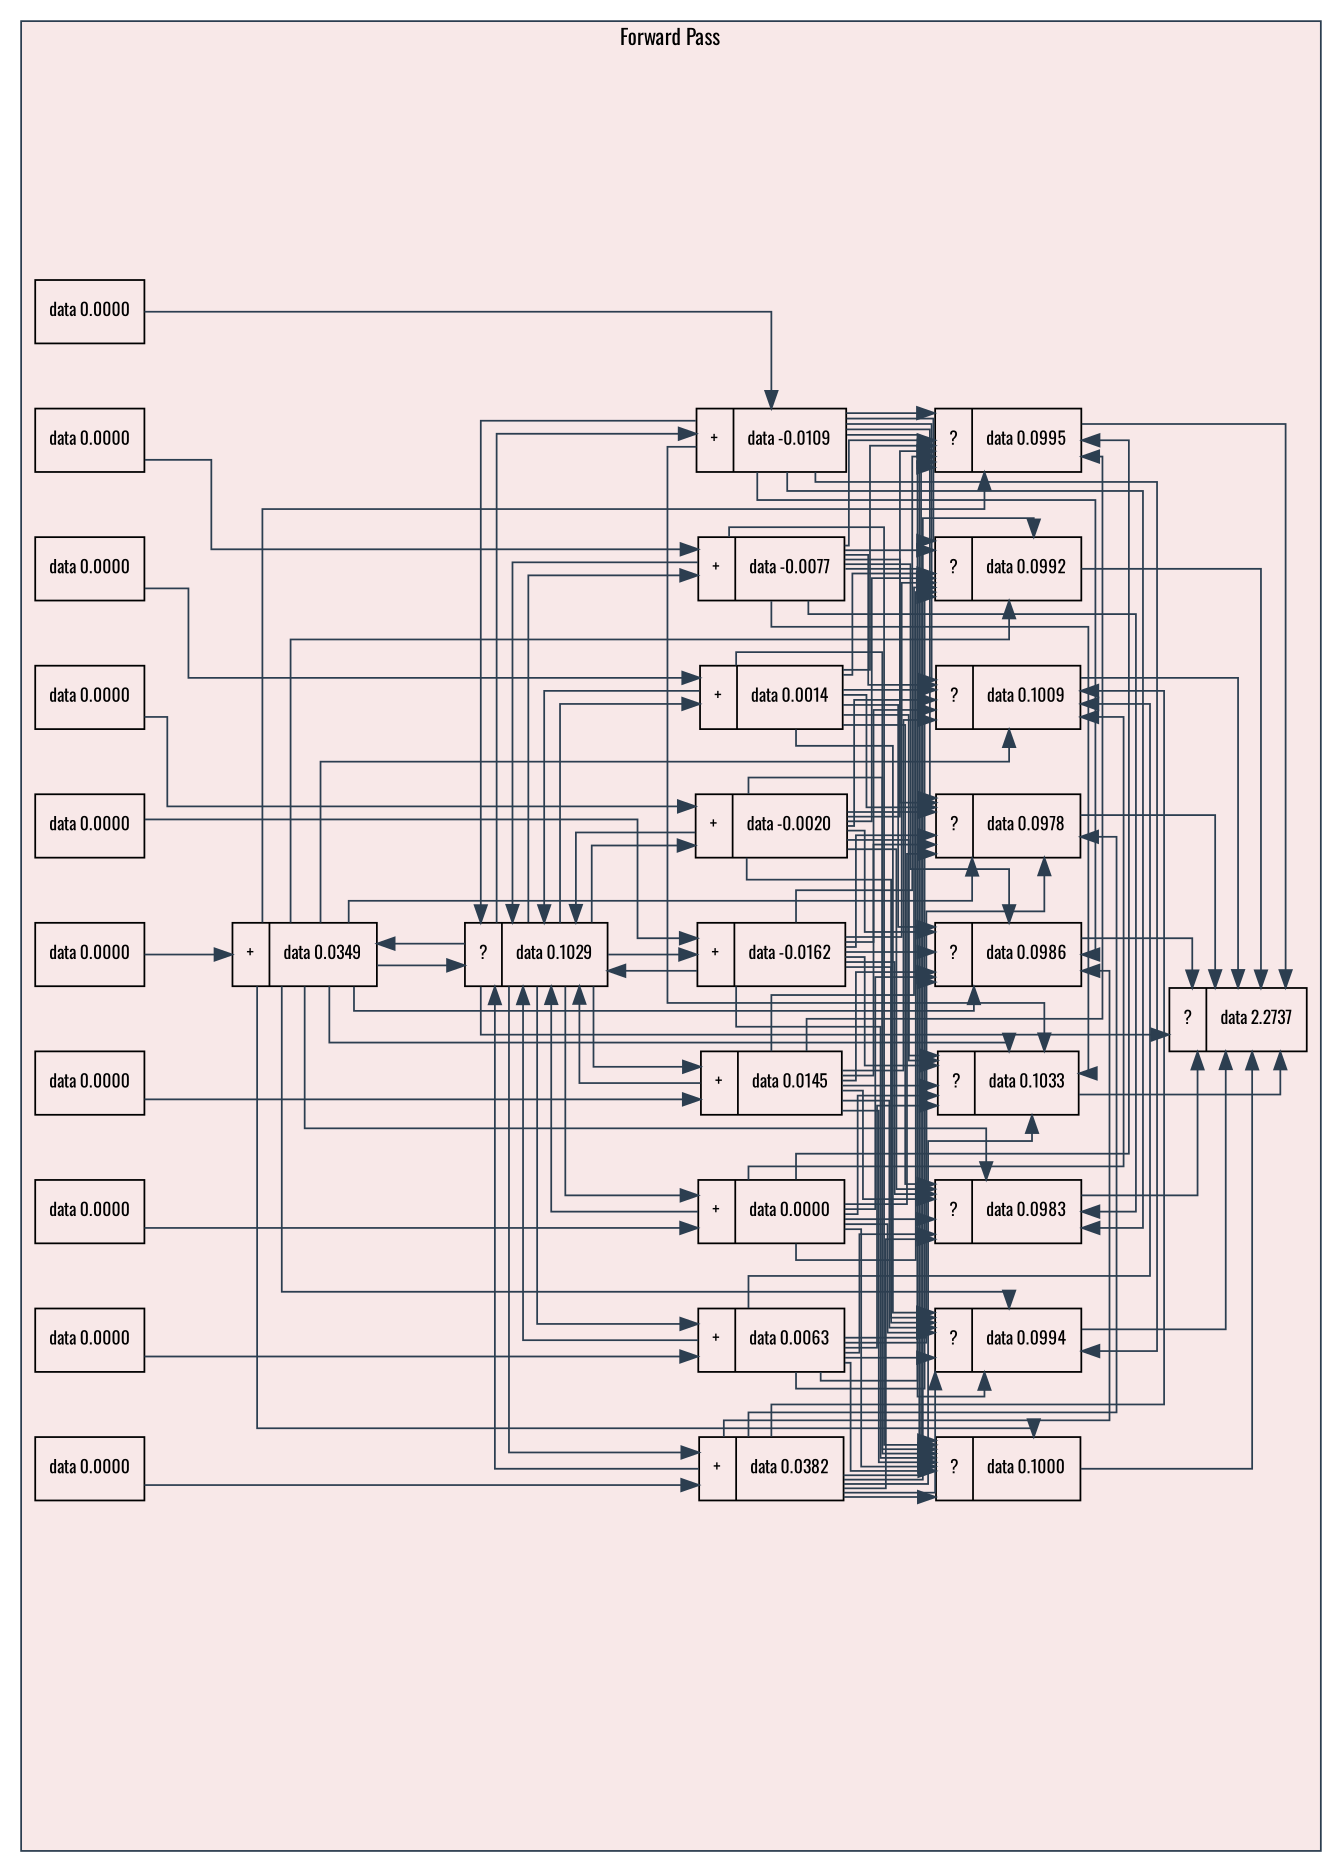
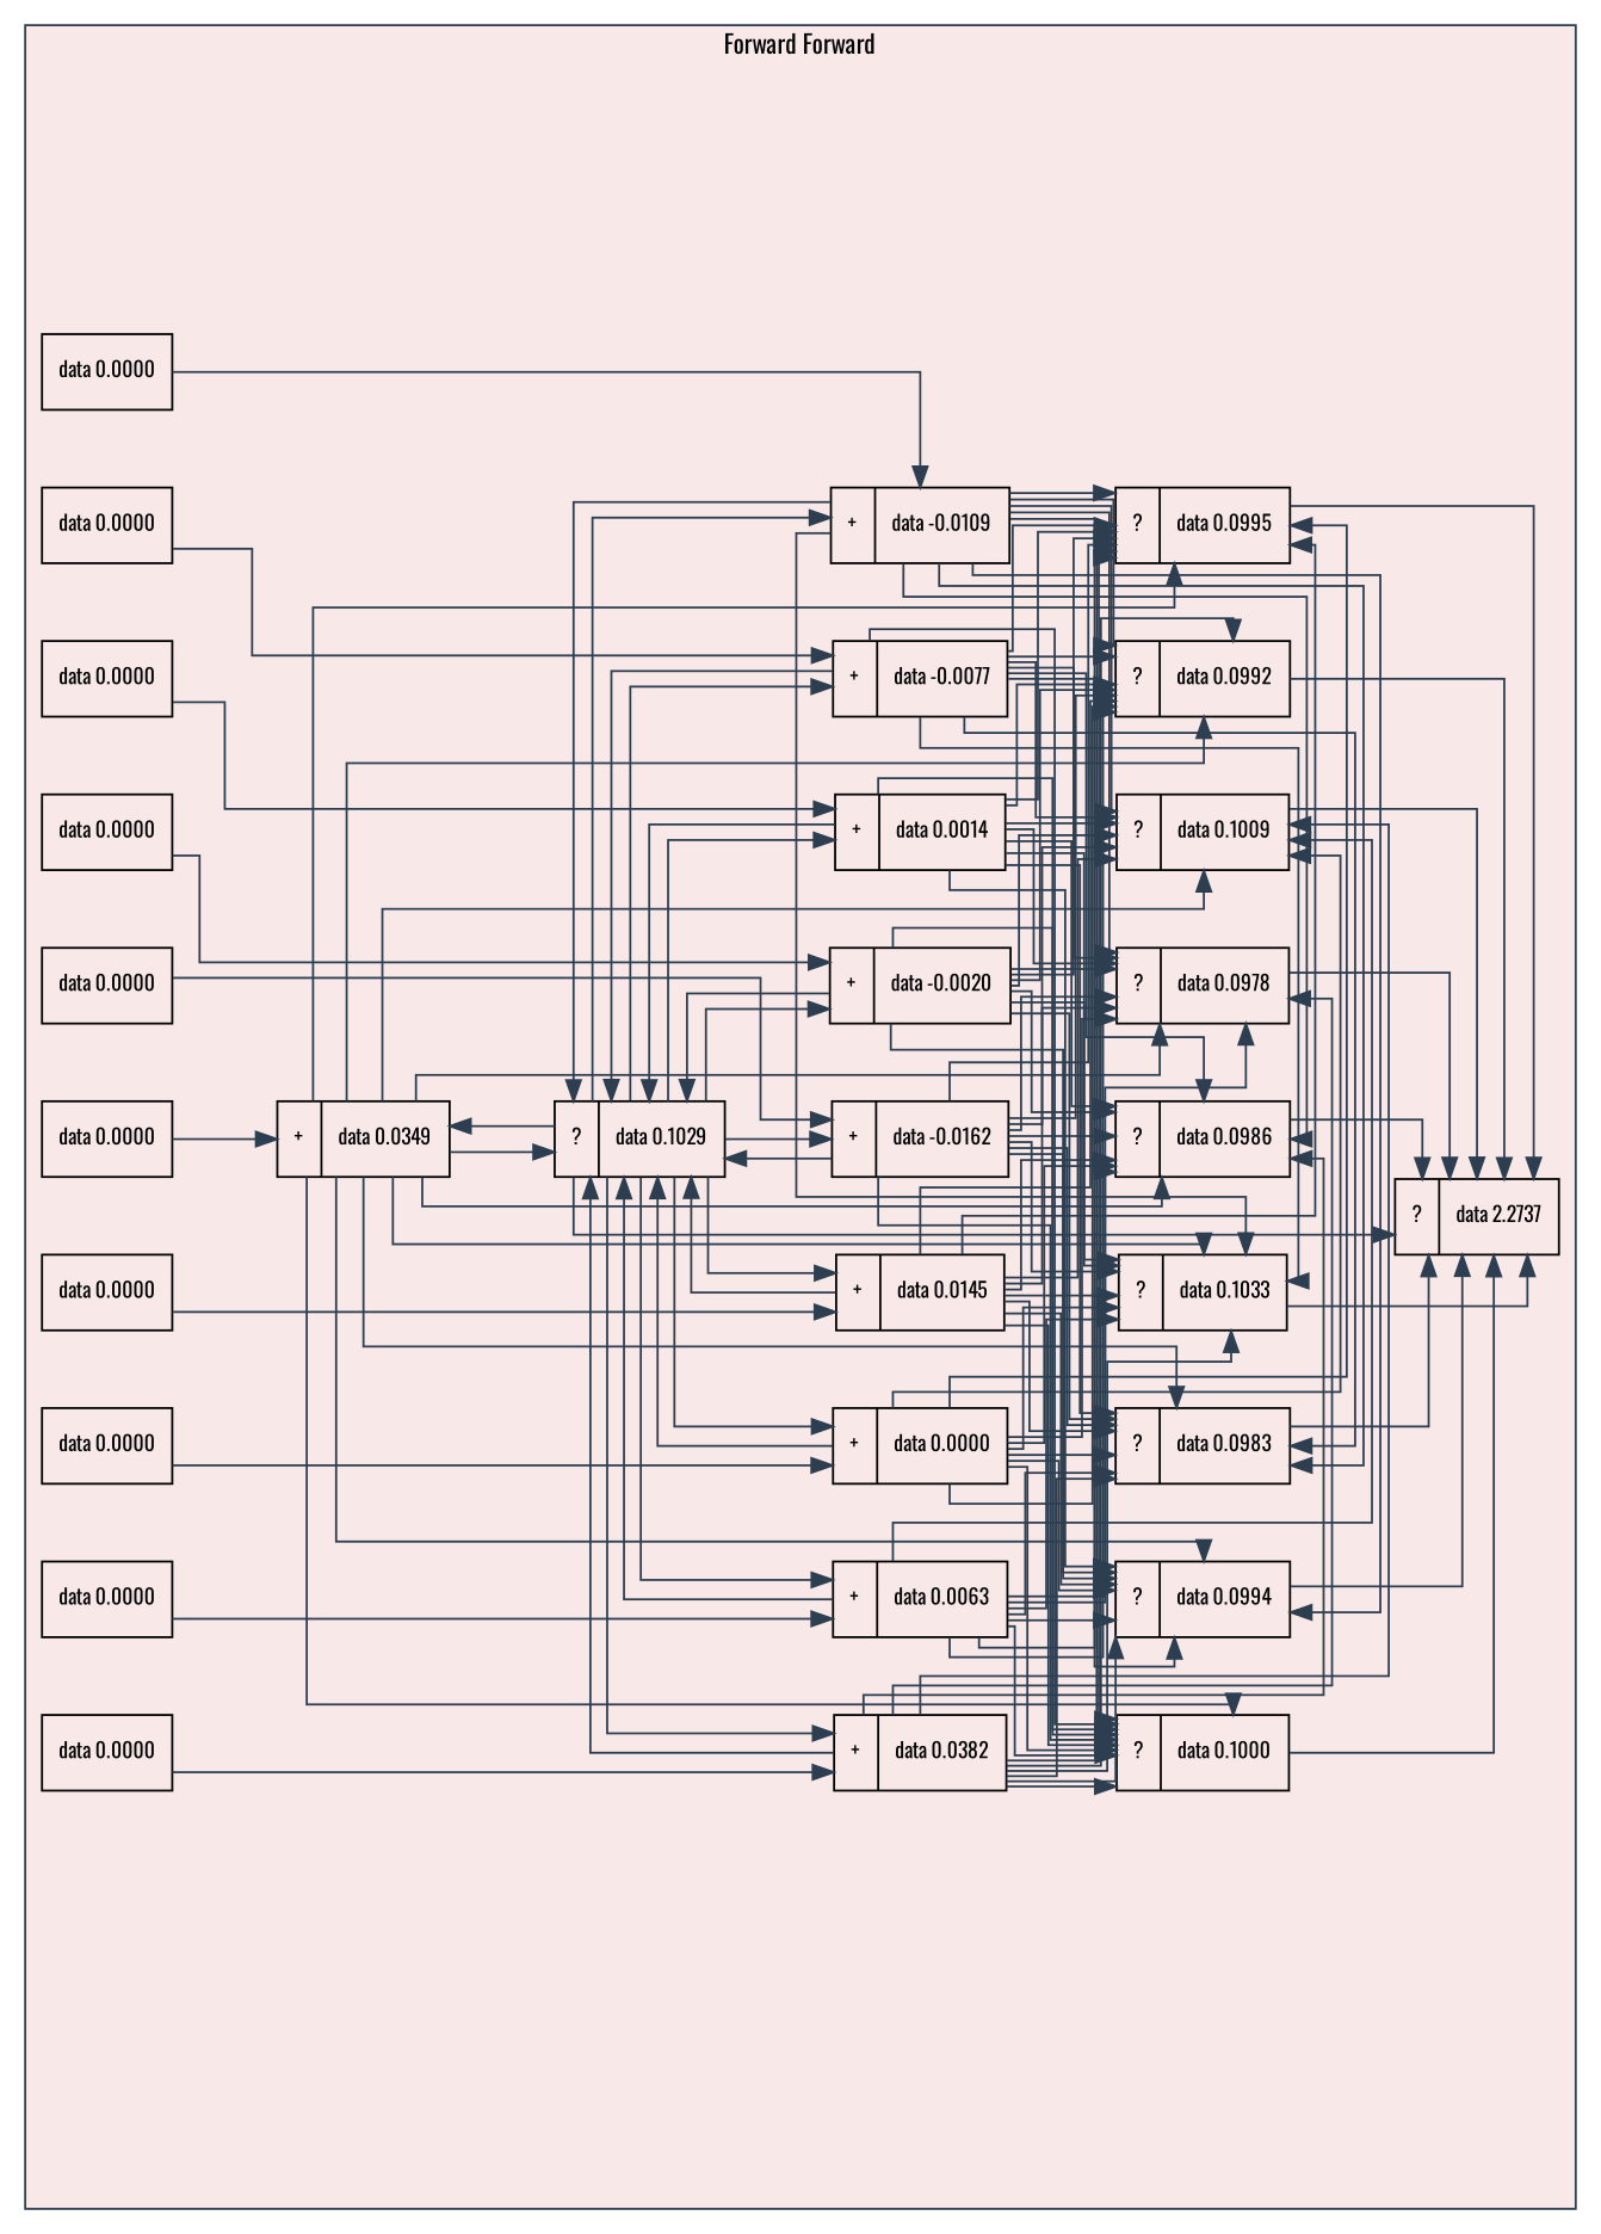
  digraph {
    bgcolor="#ffffff"
    compound=true
    nodesep=0.5
    rankdir=LR
    ranksep=0.7
    splines=ortho
    title="Forward Computation Graph"
    fontname=Oswald
    node [fillcolor="#f8e8e8" fontsize=10 shape=record style=filled fontname=Oswald]
    edge [color="#2c3e50" weight=2 fontname=Oswald]
    n1 [label="{data 0.0000}"]
    n2 [label="{data 0.0000}"]
    n3 [label="{data 0.0000}"]
    n4 [label="{data 0.0000}"]
    n5 [label="{data 0.0000}"]
    n6 [label="{data 0.0000}"]
    n7 [label="{data 0.0000}"]
    n8 [label="{data 0.0000}"]
    n9 [label="{data 0.0000}"]
    n10 [label="{data 0.0000}"]
    n11 [label="{+ | data 0.0349}"]
    n12 [label="{+ | data 0.0014}"]
    n13 [label="{+ | data -0.0020}"]
    n14 [label="{+ | data -0.0162}"]
    n15 [label="{+ | data 0.0145}"]
    n16 [label="{+ | data 0.0000}"]
    n17 [label="{+ | data 0.0063}"]
    n18 [label="{+ | data 0.0382}"]
    n19 [label="{+ | data -0.0109}"]
    n20 [label="{+ | data -0.0077}"]
    n21 [label="{? | data 0.1029}"]
    n22 [label="{? | data 0.0995}"]
    n23 [label="{? | data 0.0992}"]
    n24 [label="{? | data 0.0978}"]
    n25 [label="{? | data 0.1009}"]
    n26 [label="{? | data 0.0994}"]
    n27 [label="{? | data 0.1000}"]
    n28 [label="{? | data 0.1033}"]
    n29 [label="{? | data 0.0983}"]
    n30 [label="{? | data 0.0986}"]
    n31 [label="{? | data 2.2737}"]
    subgraph cluster_1 {
      color="#2c3e50"
      fillcolor="#f8e8e8"
      fontsize=12
-     label="Forward Pass"
+     label="Forward Forward"
      style=filled
      n11
      n12
      n13
      n14
      n15
      n16
      n17
      n18
      n19
      n20
      n21
      n22
      n23
      n24
      n25
      n26
      n27
      n28
      n29
      n30
      n31
      subgraph sub_2 {
        color="#2c3e50"
        fillcolor="#f8e8e8"
        fontsize=12
        label="Forward Pass"
        rank=same
        style=filled
        n1
        n2
        n3
        n4
        n5
        n6
        n7
        n8
        n9
        n10
      }
    }
    n1 -> n11
    n2 -> n12
    n3 -> n13
    n4 -> n14
    n5 -> n15
    n6 -> n16
    n7 -> n17
    n8 -> n18
    n9 -> n19
    n10 -> n20
    n11 -> n21
    n11 -> n22
    n11 -> n23
    n11 -> n24
    n11 -> n25
    n11 -> n26
    n11 -> n27
    n11 -> n28
    n11 -> n29
    n11 -> n30
    n12 -> n21
    n12 -> n22
    n12 -> n23
    n12 -> n24
    n12 -> n25
    n12 -> n26
    n12 -> n27
    n12 -> n28
    n12 -> n29
    n12 -> n30
    n13 -> n21
    n13 -> n22
    n13 -> n23
    n13 -> n24
    n13 -> n25
    n13 -> n26
    n13 -> n27
    n13 -> n28
    n13 -> n29
    n13 -> n30
    n14 -> n21
    n14 -> n22
    n14 -> n23
    n14 -> n24
    n14 -> n25
    n14 -> n26
    n14 -> n27
    n14 -> n28
    n14 -> n29
    n14 -> n30
    n15 -> n21
    n15 -> n22
    n15 -> n23
    n15 -> n24
    n15 -> n25
    n15 -> n26
    n15 -> n27
    n15 -> n28
    n15 -> n29
    n15 -> n30
    n16 -> n21
    n16 -> n22
    n16 -> n23
    n16 -> n24
    n16 -> n25
    n16 -> n26
    n16 -> n27
    n16 -> n28
    n16 -> n29
    n16 -> n30
    n17 -> n21
    n17 -> n22
    n17 -> n23
    n17 -> n24
    n17 -> n25
    n17 -> n26
    n17 -> n27
    n17 -> n28
    n17 -> n29
    n17 -> n30
    n18 -> n21
    n18 -> n22
    n18 -> n23
    n18 -> n24
    n18 -> n25
    n18 -> n26
    n18 -> n27
    n18 -> n28
    n18 -> n29
    n18 -> n30
    n19 -> n21
    n19 -> n22
    n19 -> n23
    n19 -> n24
    n19 -> n25
    n19 -> n26
    n19 -> n27
    n19 -> n28
    n19 -> n29
    n19 -> n30
    n20 -> n21
    n20 -> n22
    n20 -> n23
    n20 -> n24
    n20 -> n25
    n20 -> n26
    n20 -> n27
    n20 -> n28
    n20 -> n29
    n20 -> n30
    n21 -> n11
    n21 -> n12
    n21 -> n13
    n21 -> n14
    n21 -> n15
    n21 -> n16
    n21 -> n17
    n21 -> n18
    n21 -> n19
    n21 -> n20
    n21 -> n31
    n22 -> n31
    n23 -> n31
    n24 -> n31
    n25 -> n31
    n26 -> n31
    n27 -> n31
    n28 -> n31
    n29 -> n31
    n30 -> n31
  }
